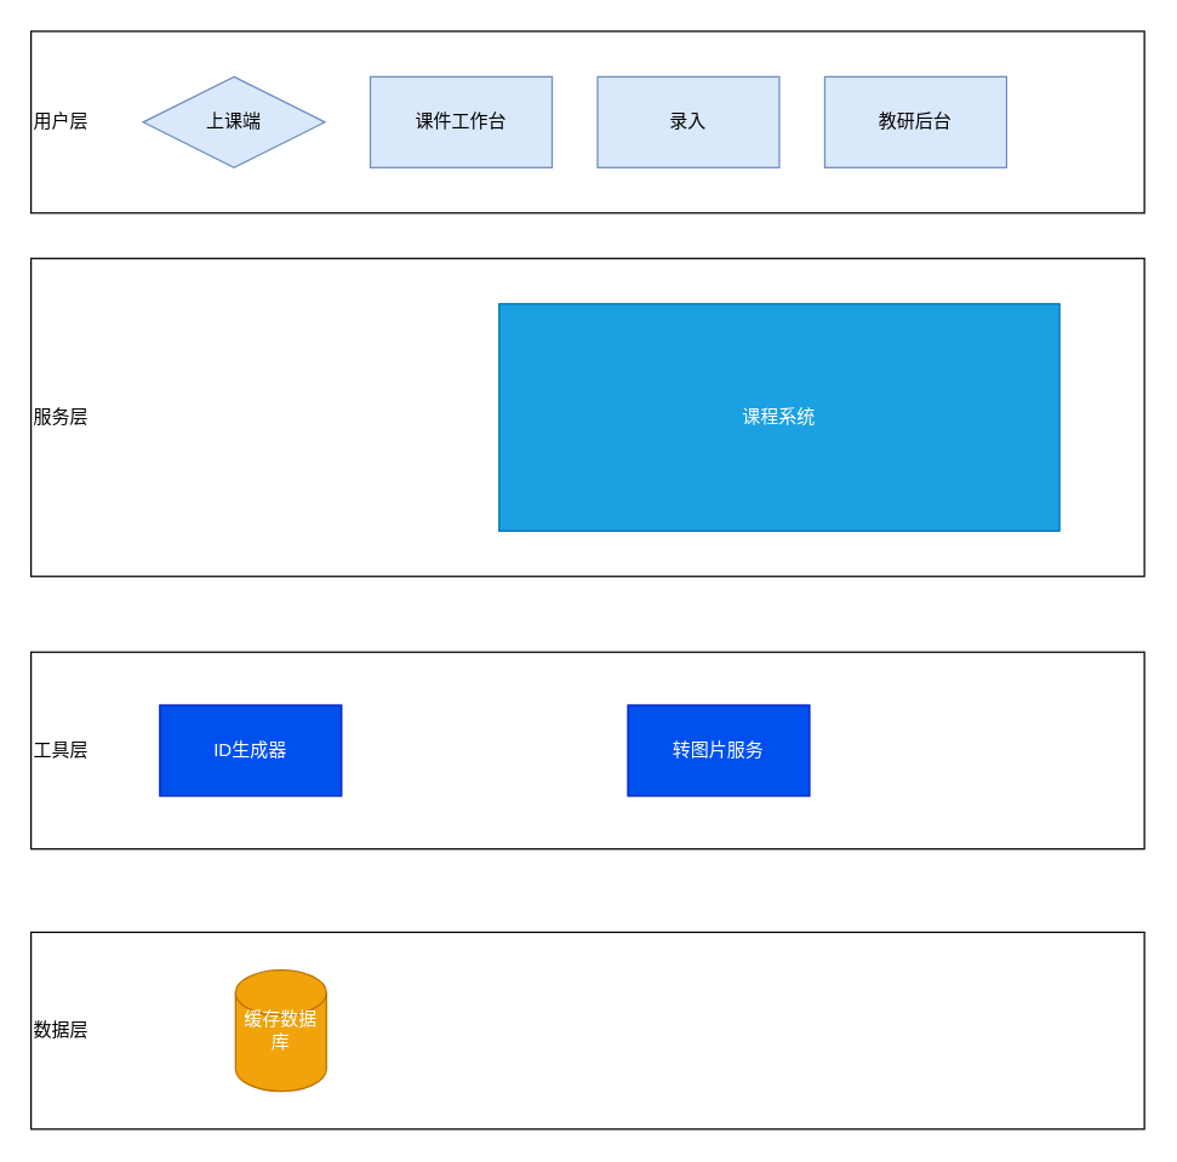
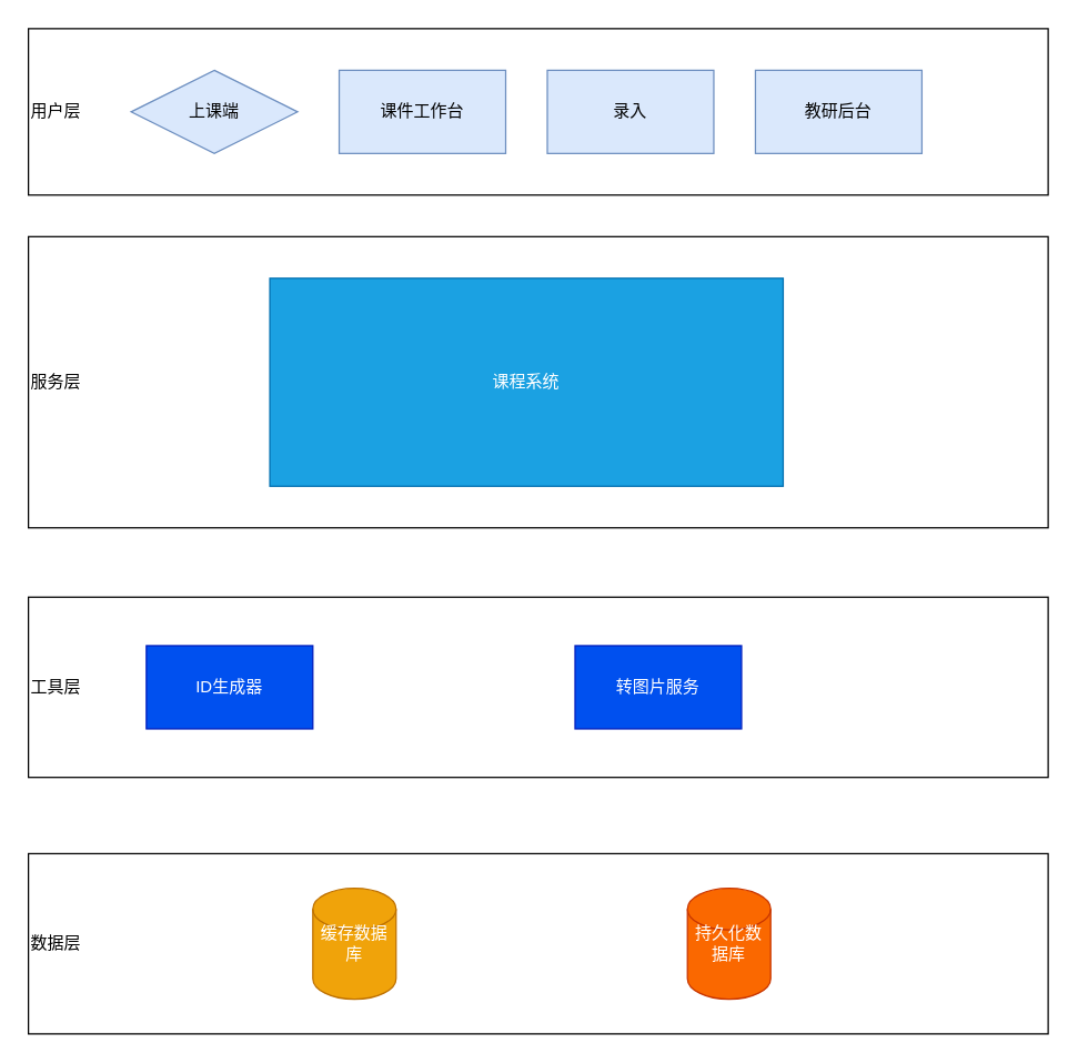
  <mxCell id="0" />
  <mxCell id="1" parent="0" />
  <mxCell id="2" value="用户层" style="rounded=0;whiteSpace=wrap;html=1;align=left;" vertex="1" parent="1"><mxGeometry x="20" y="20" width="735" height="120" as="geometry" /></mxCell>
  <mxCell id="3" value="上课端" style="rhombus;whiteSpace=wrap;html=1;fillColor=#dae8fc;strokeColor=#6c8ebf;" vertex="1" parent="1"><mxGeometry x="94" y="50" width="120" height="60" as="geometry" /></mxCell>
  <mxCell id="4" value="服务层" style="rounded=0;whiteSpace=wrap;html=1;align=left;" vertex="1" parent="1"><mxGeometry x="20" y="170" width="735" height="210" as="geometry" /></mxCell>
- <mxCell id="5" value="课程系统" style="rounded=0;whiteSpace=wrap;html=1;fillColor=#1ba1e2;strokeColor=#006EAF;fontColor=#ffffff;" vertex="1" parent="1"><mxGeometry x="329" y="200" width="370" height="150" as="geometry" /></mxCell>
+ <mxCell id="5" value="课程系统" style="rounded=0;whiteSpace=wrap;html=1;fillColor=#1ba1e2;strokeColor=#006EAF;fontColor=#ffffff;" vertex="1" parent="1"><mxGeometry x="194" y="200" width="370" height="150" as="geometry" /></mxCell>
  <mxCell id="6" value="数据层" style="rounded=0;whiteSpace=wrap;html=1;align=left;" vertex="1" parent="1"><mxGeometry x="20" y="615" width="735" height="130" as="geometry" /></mxCell>
- <mxCell id="7" value="缓存数据库" style="shape=cylinder2;whiteSpace=wrap;html=1;boundedLbl=1;backgroundOutline=1;size=15;fillColor=#f0a30a;strokeColor=#BD7000;fontColor=#ffffff;" vertex="1" parent="1"><mxGeometry x="155" y="640" width="60" height="80" as="geometry" /></mxCell>
+ <mxCell id="7" value="缓存数据库" style="shape=cylinder2;whiteSpace=wrap;html=1;boundedLbl=1;backgroundOutline=1;size=15;fillColor=#f0a30a;strokeColor=#BD7000;fontColor=#ffffff;" vertex="1" parent="1"><mxGeometry x="225" y="640" width="60" height="80" as="geometry" /></mxCell>
+ <mxCell id="8" value="持久化数据库" style="shape=cylinder2;whiteSpace=wrap;html=1;boundedLbl=1;backgroundOutline=1;size=15;fillColor=#fa6800;strokeColor=#C73500;fontColor=#ffffff;" vertex="1" parent="1"><mxGeometry x="495" y="640" width="60" height="80" as="geometry" /></mxCell>
  <mxCell id="9" value="课件工作台" style="rounded=0;whiteSpace=wrap;html=1;fillColor=#dae8fc;strokeColor=#6c8ebf;" vertex="1" parent="1"><mxGeometry x="244" y="50" width="120" height="60" as="geometry" /></mxCell>
  <mxCell id="10" value="工具层" style="rounded=0;whiteSpace=wrap;html=1;align=left;" vertex="1" parent="1"><mxGeometry x="20" y="430" width="735" height="130" as="geometry" /></mxCell>
  <mxCell id="11" value="ID生成器" style="rounded=0;whiteSpace=wrap;html=1;fillColor=#0050ef;strokeColor=#001DBC;fontColor=#ffffff;" vertex="1" parent="1"><mxGeometry x="105" y="465" width="120" height="60" as="geometry" /></mxCell>
  <mxCell id="12" value="转图片服务" style="rounded=0;whiteSpace=wrap;html=1;fillColor=#0050ef;strokeColor=#001DBC;fontColor=#ffffff;" vertex="1" parent="1"><mxGeometry x="414" y="465" width="120" height="60" as="geometry" /></mxCell>
  <mxCell id="13" value="录入" style="rounded=0;whiteSpace=wrap;html=1;fillColor=#dae8fc;strokeColor=#6c8ebf;" vertex="1" parent="1"><mxGeometry x="394" y="50" width="120" height="60" as="geometry" /></mxCell>
  <mxCell id="14" value="教研后台" style="rounded=0;whiteSpace=wrap;html=1;fillColor=#dae8fc;strokeColor=#6c8ebf;" vertex="1" parent="1"><mxGeometry x="544" y="50" width="120" height="60" as="geometry" /></mxCell>
